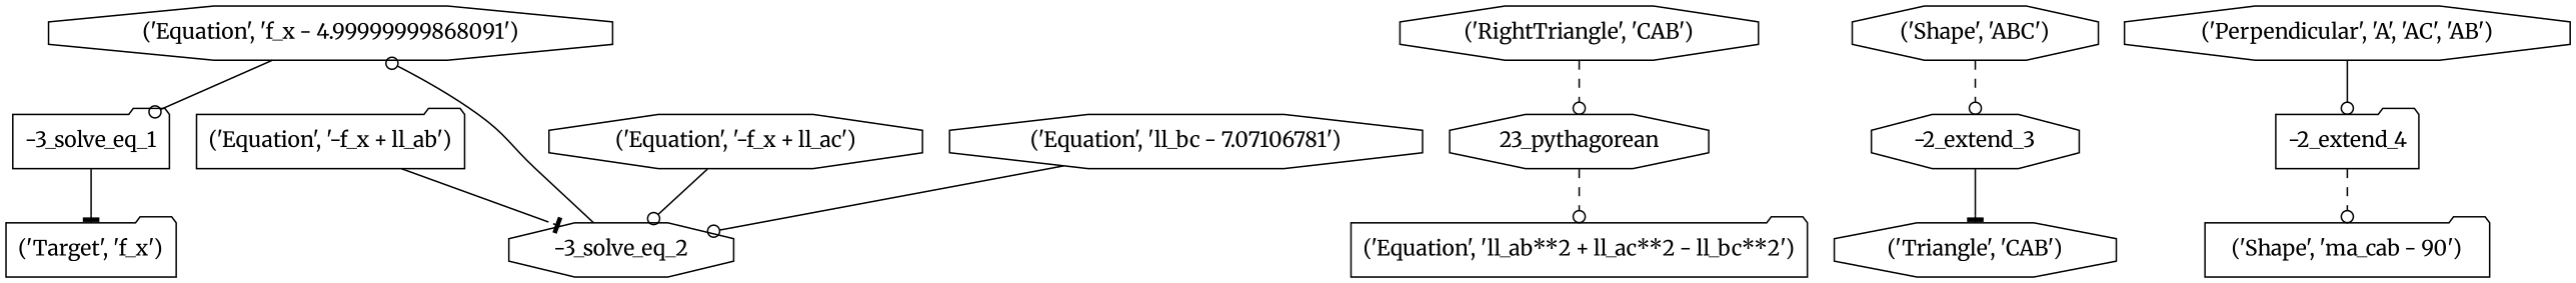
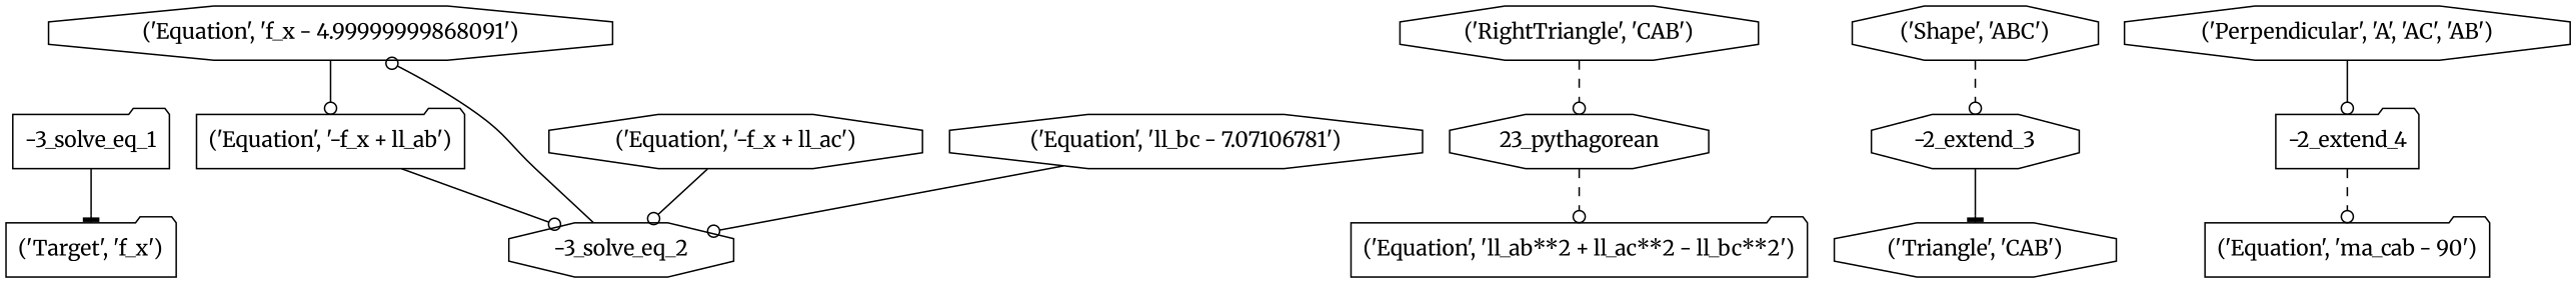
  digraph {
    fontname=Merriweather
    node [fontname=Merriweather shape=octagon]
    edge [arrowhead=odot fontname=Merriweather style=solid]
    n1 [label="('Target', 'f_x')" shape=folder]
    n2 [label="-3_solve_eq_1" shape=folder]
    n3 [label="('Equation', 'f_x - 4.99999999868091')"]
    n4 [label="-3_solve_eq_2"]
    n5 [label="('Equation', '-f_x + ll_ab')" shape=folder]
    n6 [label="('Equation', '-f_x + ll_ac')"]
    n7 [label="('Equation', 'll_bc - 7.07106781')"]
    n8 [label="('Equation', 'll_ab**2 + ll_ac**2 - ll_bc**2')" shape=folder]
    n9 [label="23_pythagorean"]
    n10 [label="('RightTriangle', 'CAB')"]
    n11 [label="('Triangle', 'CAB')"]
-   n12 [label="('Shape', 'ma_cab - 90')" shape=folder]
+   n12 [label="('Equation', 'ma_cab - 90')" shape=folder]
    n13 [label="-2_extend_3"]
    n14 [label="('Shape', 'ABC')"]
    n15 [label="-2_extend_4" shape=folder]
    n16 [label="('Perpendicular', 'A', 'AC', 'AB')"]
    n2 -> n1 [arrowhead=tee]
-   n3 -> n2
+   n3 -> n5
    n4 -> n3
-   n5 -> n4 [arrowhead=tee]
+   n5 -> n4
    n6 -> n4
    n7 -> n4
    n9 -> n8 [style=dashed]
    n10 -> n9 [style=dashed]
    n13 -> n11 [arrowhead=tee]
    n14 -> n13 [style=dashed]
    n15 -> n12 [style=dashed]
    n16 -> n15
  }
